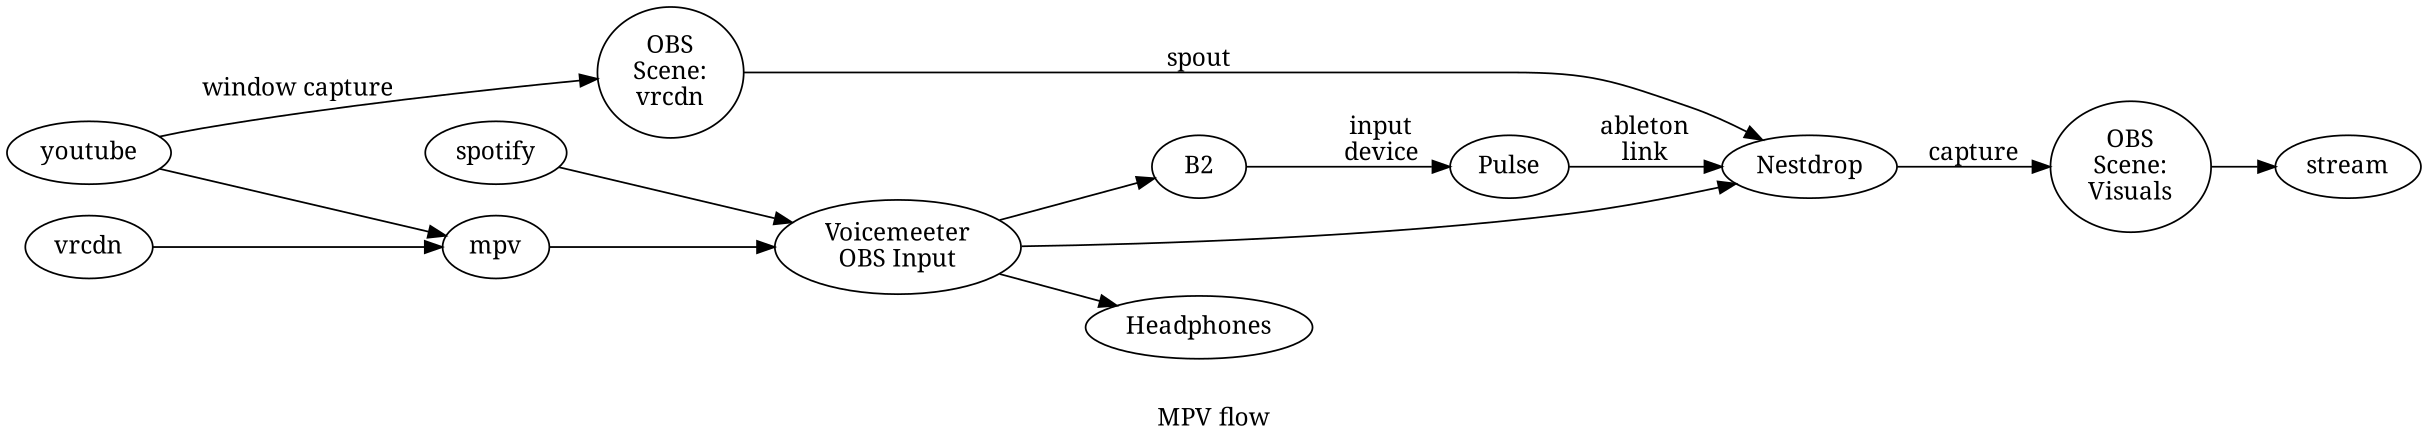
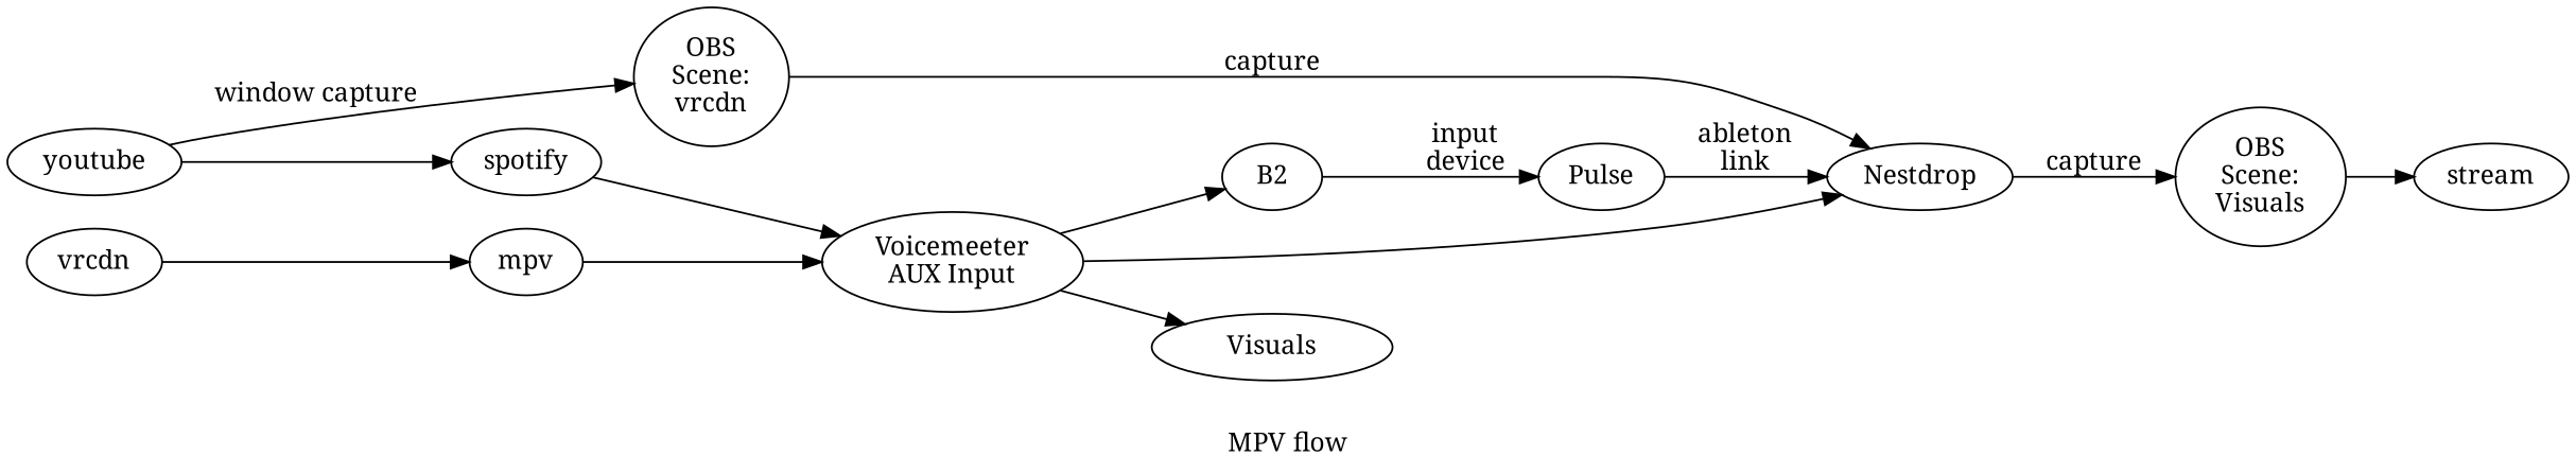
  digraph {
    fontname="Noto Serif"
    label="MPV flow"
    rankdir=LR
    node [fontname="Noto Serif"]
    edge [fontname="Noto Serif"]
-   n1 [label="Voicemeeter\nOBS Input"]
+   n1 [label="Voicemeeter\nAUX Input"]
    Nestdrop
-   Headphones
+   Headphones [label=Visuals]
    B2
    n5 [label="OBS\nScene:\nVisuals"]
    stream
    Pulse
    n8 [label="OBS\nScene:\nvrcdn"]
    vrcdn
    mpv
    youtube
    spotify
    n1 -> Nestdrop
    n1 -> Headphones
    n1 -> B2
    Nestdrop -> n5 [label=capture]
    B2 -> Pulse [label="input\ndevice"]
    n5 -> stream
    Pulse -> Nestdrop [label="ableton\nlink"]
-   n8 -> Nestdrop [label=spout]
+   n8 -> Nestdrop [label=capture]
    vrcdn -> mpv
    mpv -> n1
    youtube -> n8 [label="window capture"]
-   youtube -> mpv
+   youtube -> spotify
    spotify -> n1
  }
